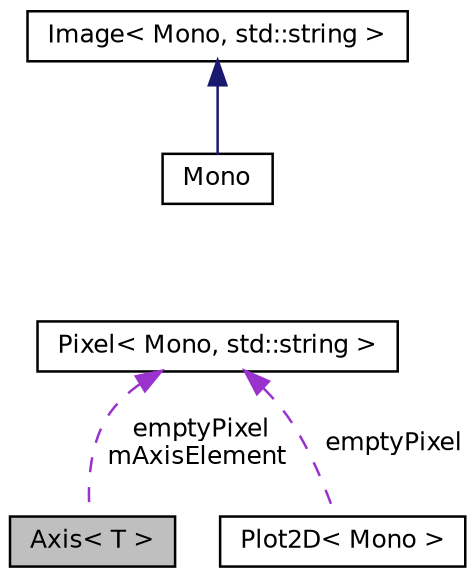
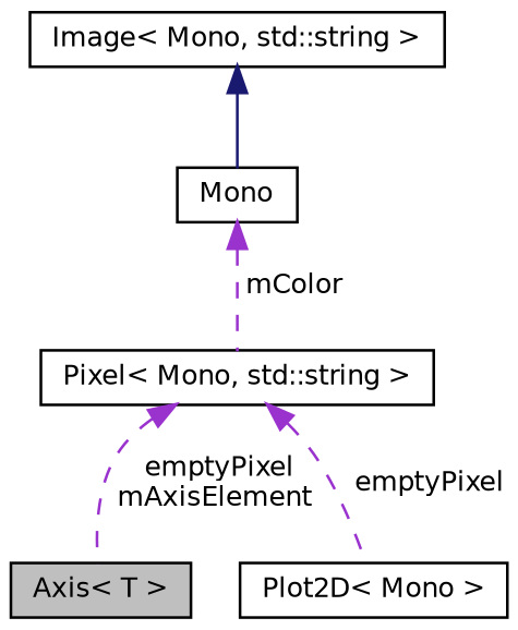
  digraph {
    node [color=black fillcolor=white fontname=Helvetica fontsize=10 shape=record style=filled]
    edge [color=darkorchid3 dir=back fontname=Helvetica fontsize=10 labelfontname=Helvetica labelfontsize=10 style=dashed]
    n1 [fillcolor=grey75 fontcolor=black height=0.2 label="Axis\< T \>" width=0.4]
    n2 [height=0.2 label="Pixel\< Mono, std::string \>" width=0.4]
    n3 [height=0.2 label="Plot2D\< Mono \>" width=0.4]
    n4 [height=0.2 label=Mono width=0.4]
    n5 [height=0.2 label="Image\< Mono, std::string \>" width=0.4]
    n2 -> n1 [label=" emptyPixel\nmAxisElement"]
    n2 -> n3 [label=" emptyPixel"]
+   n4 -> n2 [label=" mColor"]
    n5 -> n4 [color=midnightblue style=solid]
  }
